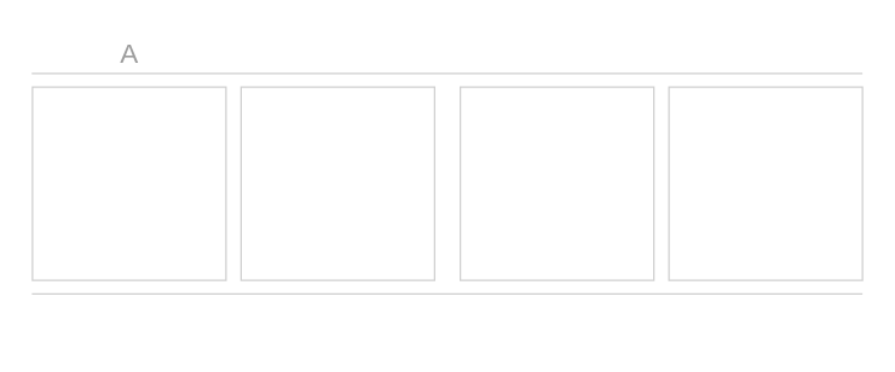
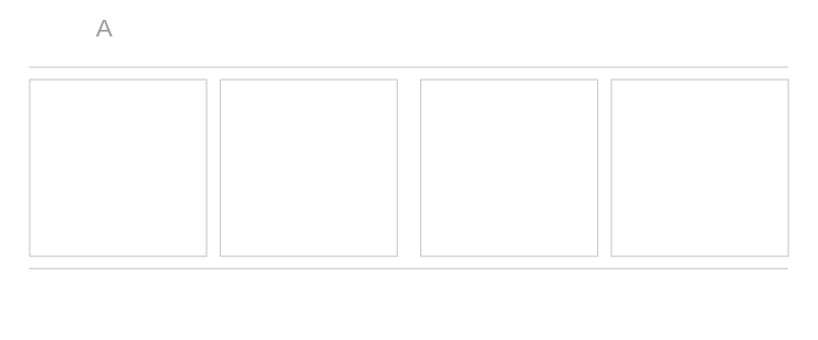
  <mxCell id="0" />
  <mxCell id="1" parent="0" />
  <mxCell id="2" value="" style="endArrow=none;html=1;fillColor=#f5f5f5;strokeColor=#CFCFCF;" parent="1" edge="1"><mxGeometry width="50" height="50" relative="1" as="geometry"><mxPoint x="20.5" y="48" as="sourcePoint" /><mxPoint x="570" y="48" as="targetPoint" /></mxGeometry></mxCell>
  <mxCell id="3" value="" style="rounded=0;whiteSpace=wrap;html=1;strokeColor=none;fillColor=none;" parent="1" vertex="1"><mxGeometry x="20.5" y="194" width="549" height="30" as="geometry" /></mxCell>
- <mxCell id="4" value="&lt;font style=&quot;font-size: 18px&quot; color=&quot;#9c9c9c&quot;&gt;A&lt;/font&gt;" style="text;html=1;strokeColor=none;fillColor=none;align=center;verticalAlign=middle;whiteSpace=wrap;rounded=0;" parent="1" vertex="1"><mxGeometry x="42.5" y="20" width="85" height="30" as="geometry" /></mxCell>
+ <mxCell id="4" value="&lt;font style=&quot;font-size: 18px&quot; color=&quot;#9c9c9c&quot;&gt;A&lt;/font&gt;" style="text;html=1;strokeColor=none;fillColor=none;align=center;verticalAlign=middle;whiteSpace=wrap;rounded=0;" parent="1" vertex="1"><mxGeometry x="32.5" y="5" width="85" height="30" as="geometry" /></mxCell>
  <mxCell id="5" value="" style="endArrow=none;html=1;fillColor=#f5f5f5;strokeColor=#CFCFCF;" parent="1" edge="1"><mxGeometry width="50" height="50" relative="1" as="geometry"><mxPoint x="20.6" y="194" as="sourcePoint" /><mxPoint x="570" y="194" as="targetPoint" /></mxGeometry></mxCell>
  <mxCell id="6" value="" style="rounded=0;whiteSpace=wrap;html=1;strokeColor=#CFCFCF;" parent="1" vertex="1"><mxGeometry x="21" y="57" width="128" height="128" as="geometry" /></mxCell>
  <mxCell id="7" value="" style="rounded=0;whiteSpace=wrap;html=1;strokeColor=#CFCFCF;" parent="1" vertex="1"><mxGeometry x="304" y="57" width="128" height="128" as="geometry" /></mxCell>
  <mxCell id="8" value="" style="rounded=0;whiteSpace=wrap;html=1;strokeColor=#CFCFCF;" parent="1" vertex="1"><mxGeometry x="159" y="57" width="128" height="128" as="geometry" /></mxCell>
  <mxCell id="9" value="" style="rounded=0;whiteSpace=wrap;html=1;strokeColor=#CFCFCF;" vertex="1" parent="1"><mxGeometry x="442" y="57" width="128" height="128" as="geometry" /></mxCell>
